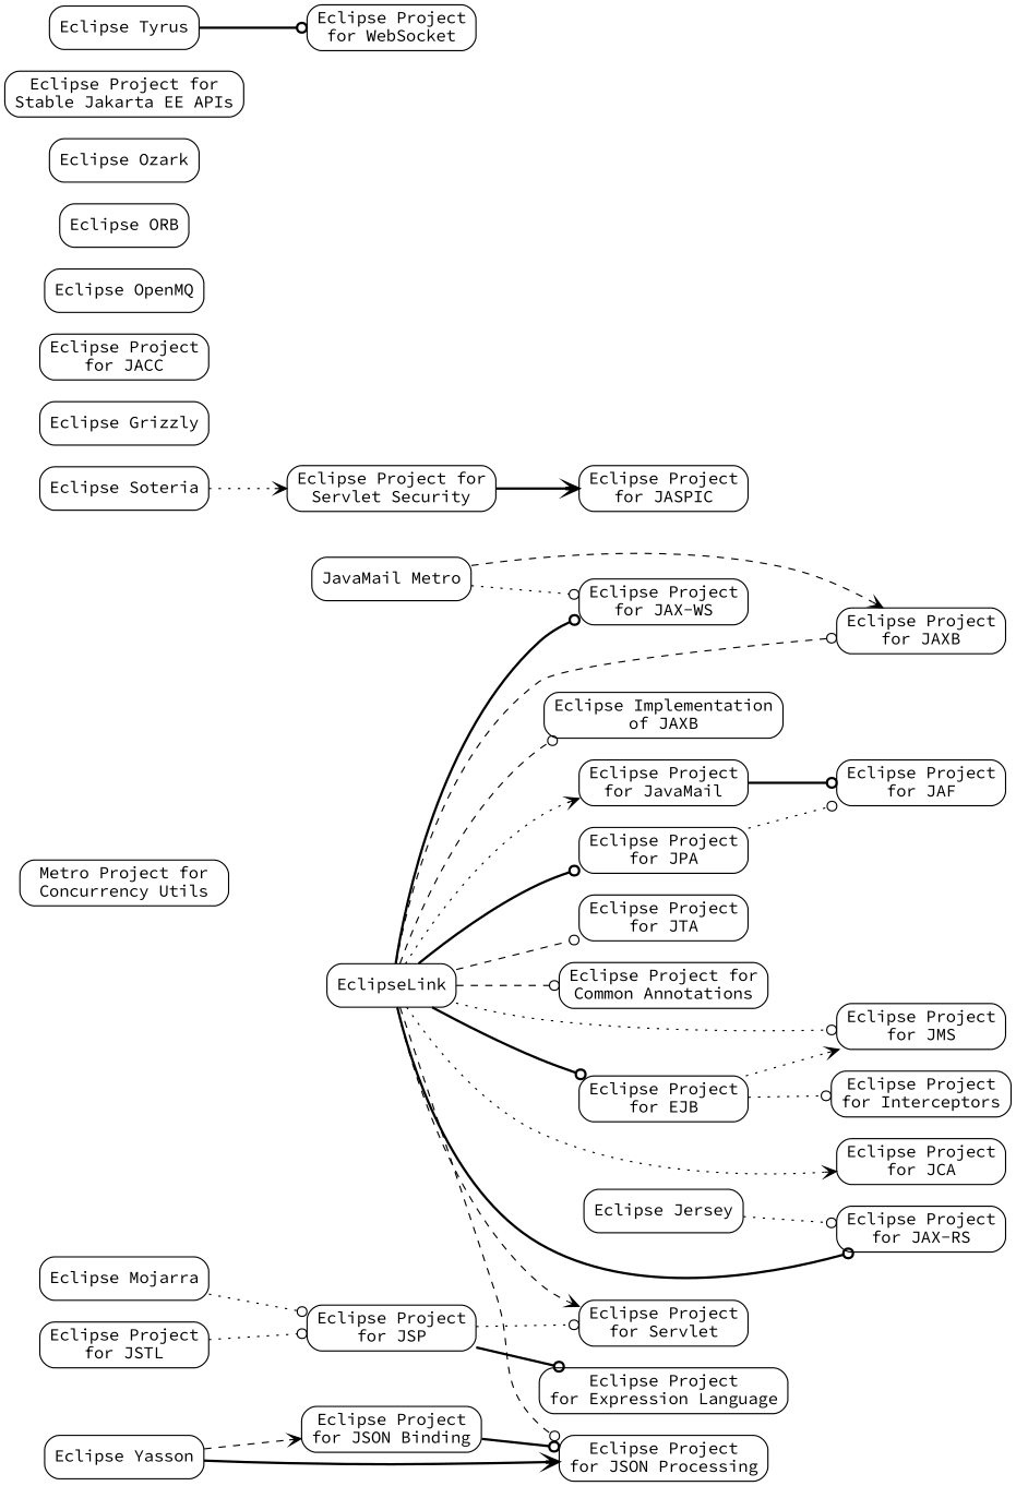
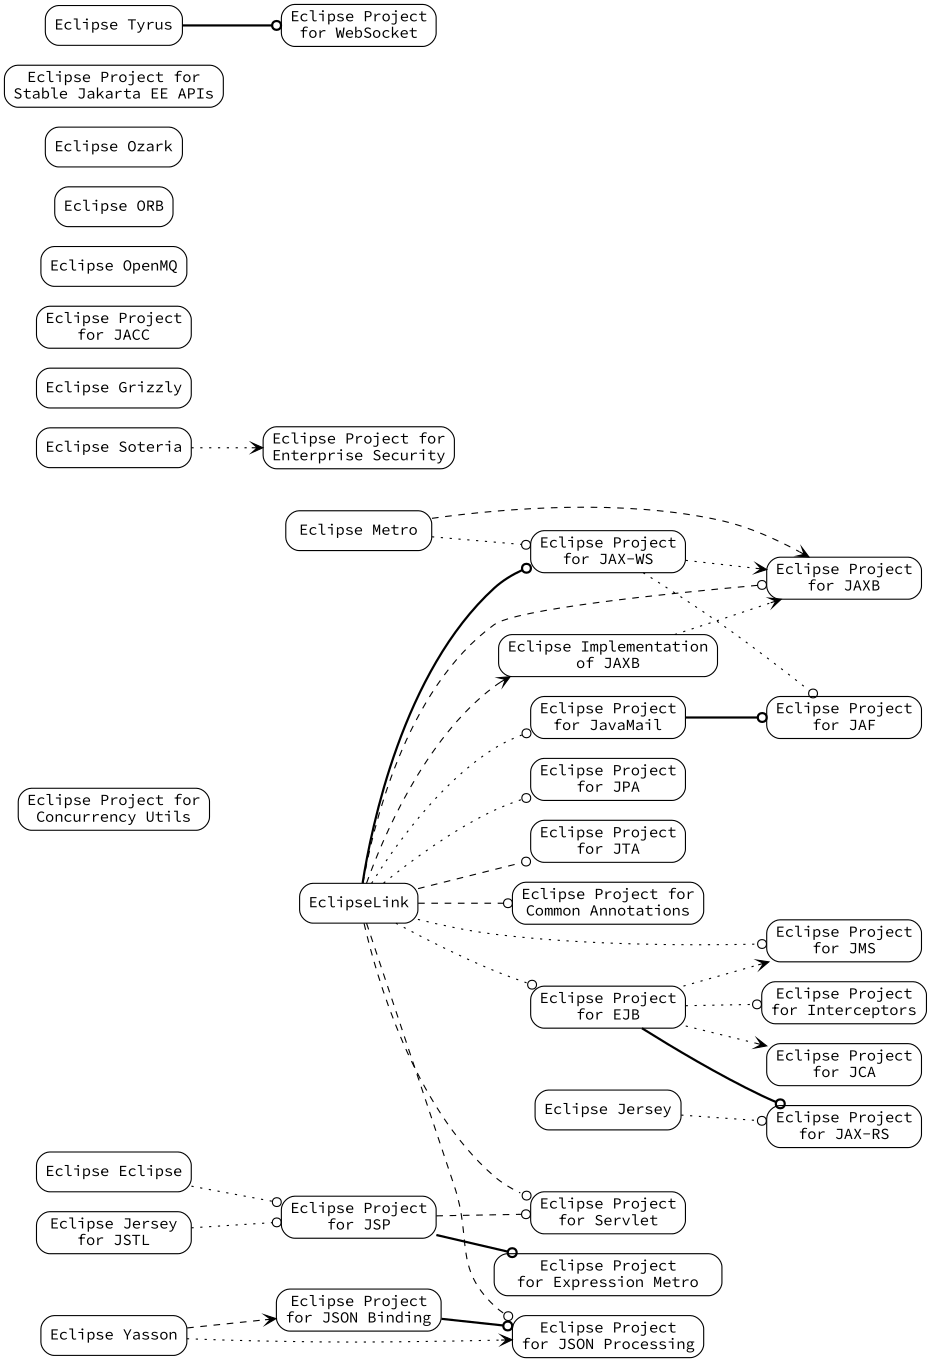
  digraph {
    fontname="Source Code Pro"
    rank=same
    rankdir=LR
    node [fontname="Source Code Pro" shape=box style=rounded]
    edge [arrowhead=odot fontname="Source Code Pro" style=dotted]
    n1 [label="Eclipse Project for\nCommon Annotations"]
-   n2 [label="Metro Project for\nConcurrency Utils"]
+   n2 [label="Eclipse Project for\nConcurrency Utils"]
    n3 [label=EclipseLink]
    n4 [label="Eclipse Project\nfor EJB"]
    n5 [label="Eclipse Project\nfor JavaMail"]
    n6 [label="Eclipse Project\nfor JAXB"]
    n7 [label="Eclipse Implementation\nof JAXB"]
    n8 [label="Eclipse Project\nfor JAX-RS"]
    n9 [label="Eclipse Project\nfor JAX-WS"]
    n10 [label="Eclipse Project\nfor JCA"]
    n11 [label="Eclipse Project\nfor JMS"]
    n12 [label="Eclipse Project\nfor JPA"]
    n13 [label="Eclipse Project\nfor JSON Processing"]
    n14 [label="Eclipse Project\nfor JTA"]
    n15 [label="Eclipse Project\nfor Servlet"]
    n16 [label="Eclipse Project\nfor Interceptors"]
    n17 [label="Eclipse Project\nfor JAF"]
-   n18 [label="Eclipse Project\nfor Expression Language"]
-   n19 [label="Eclipse Project for\nServlet Security"]
-   n20 [label="Eclipse Project\nfor JASPIC"]
+   n18 [label="Eclipse Project\nfor Expression Metro"]
+   n19 [label="Eclipse Project for\nEnterprise Security"]
    n21 [label="Eclipse Grizzly"]
    n22 [label="Eclipse Project\nfor JACC"]
    n23 [label="Eclipse Jersey"]
    n24 [label="Eclipse Project\nfor JSON Binding"]
    n25 [label="Eclipse Yasson"]
    n26 [label="Eclipse Project\nfor JSP"]
-   n27 [label="Eclipse Project\nfor JSTL"]
-   n28 [label="JavaMail Metro"]
-   n29 [label="Eclipse Mojarra"]
+   n27 [label="Eclipse Jersey\nfor JSTL"]
+   n28 [label="Eclipse Metro"]
+   n29 [label="Eclipse Eclipse"]
    n30 [label="Eclipse OpenMQ"]
    n31 [label="Eclipse ORB"]
    n32 [label="Eclipse Ozark"]
    n33 [label="Eclipse Soteria"]
    n34 [label="Eclipse Project for\nStable Jakarta EE APIs"]
    n35 [label="Eclipse Tyrus"]
    n36 [label="Eclipse Project\nfor WebSocket"]
    n3 -> n1 [style=dashed]
-   n3 -> n4 [style=bold]
-   n3 -> n5 [arrowhead=vee]
+   n3 -> n4
+   n3 -> n5
    n3 -> n6 [style=dashed]
-   n3 -> n7 [style=dashed]
-   n3 -> n8 [style=bold]
+   n3 -> n7 [arrowhead=vee style=dashed]
+   n4 -> n8 [style=bold]
    n3 -> n9 [style=bold]
-   n3 -> n10 [arrowhead=vee]
+   n4 -> n10 [arrowhead=vee]
    n3 -> n11
-   n3 -> n12 [style=bold]
+   n3 -> n12
    n3 -> n13 [style=dashed]
    n3 -> n14 [style=dashed]
-   n3 -> n15 [arrowhead=vee style=dashed]
+   n3 -> n15 [style=dashed]
    n4 -> n11 [arrowhead=vee]
    n4 -> n16
    n5 -> n17 [style=bold]
-   n12 -> n17
-   n19 -> n20 [arrowhead=vee style=bold]
+   n7 -> n6 [arrowhead=vee]
+   n9 -> n6 [arrowhead=vee]
+   n9 -> n17
    n23 -> n8
    n24 -> n13 [style=bold]
-   n25 -> n13 [arrowhead=vee style=bold]
+   n25 -> n13 [arrowhead=vee]
    n25 -> n24 [arrowhead=vee style=dashed]
-   n26 -> n15
+   n26 -> n15 [style=dashed]
    n26 -> n18 [style=bold]
    n27 -> n26
    n28 -> n6 [arrowhead=vee style=dashed]
    n28 -> n9
    n29 -> n26
    n33 -> n19 [arrowhead=vee]
    n35 -> n36 [style=bold]
  }
